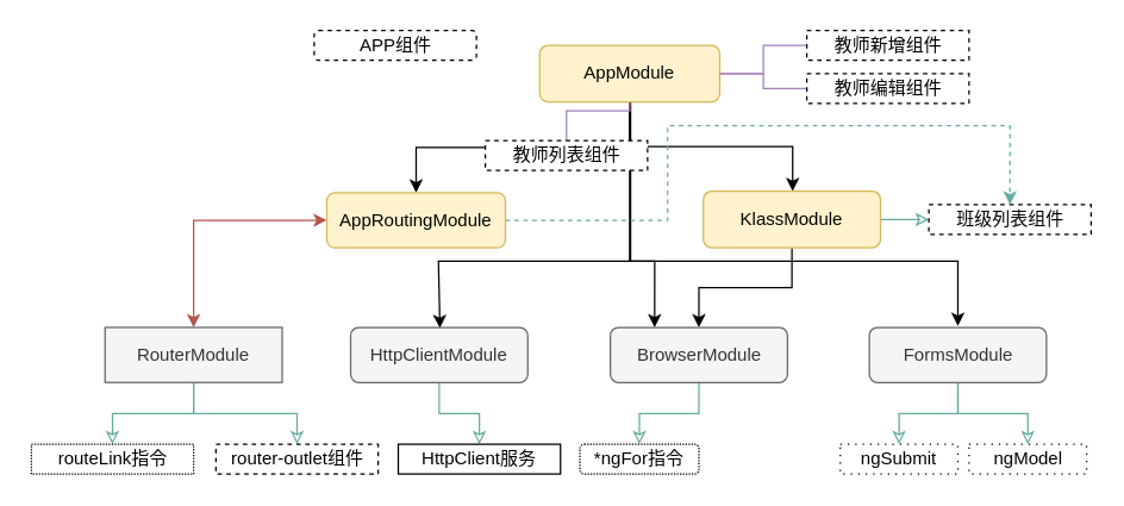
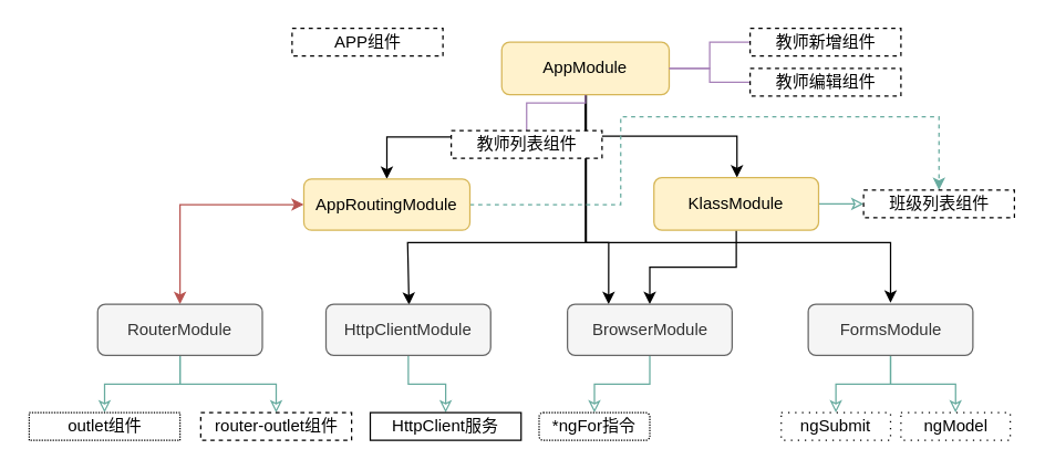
  <mxCell id="0" />
  <mxCell id="1" parent="0" />
  <mxCell id="2" style="edgeStyle=orthogonalEdgeStyle;rounded=0;orthogonalLoop=1;jettySize=auto;html=1;exitX=0.5;exitY=1;exitDx=0;exitDy=0;" edge="1" parent="1" source="8" target="10"><mxGeometry relative="1" as="geometry" /></mxCell>
  <mxCell id="3" style="edgeStyle=orthogonalEdgeStyle;rounded=0;orthogonalLoop=1;jettySize=auto;html=1;exitX=0.5;exitY=1;exitDx=0;exitDy=0;" edge="1" parent="1" source="8" target="13"><mxGeometry relative="1" as="geometry"><Array as="points"><mxPoint x="423" y="98" /><mxPoint x="532" y="98" /></Array></mxGeometry></mxCell>
  <mxCell id="4" style="edgeStyle=orthogonalEdgeStyle;rounded=0;orthogonalLoop=1;jettySize=auto;html=1;entryX=0.5;entryY=0;entryDx=0;entryDy=0;" edge="1" parent="1"><mxGeometry relative="1" as="geometry"><mxPoint x="423" y="68" as="sourcePoint" /><mxPoint x="295" y="220" as="targetPoint" /><Array as="points"><mxPoint x="423" y="175" /><mxPoint x="294" y="175" /></Array></mxGeometry></mxCell>
  <mxCell id="5" style="edgeStyle=orthogonalEdgeStyle;rounded=0;orthogonalLoop=1;jettySize=auto;html=1;exitX=0.5;exitY=1;exitDx=0;exitDy=0;" edge="1" parent="1"><mxGeometry relative="1" as="geometry"><mxPoint x="423" y="67" as="sourcePoint" /><mxPoint x="643" y="218.5" as="targetPoint" /><Array as="points"><mxPoint x="423" y="175" /><mxPoint x="643" y="175" /></Array></mxGeometry></mxCell>
  <mxCell id="6" style="edgeStyle=orthogonalEdgeStyle;rounded=0;orthogonalLoop=1;jettySize=auto;html=1;entryX=0.25;entryY=0;entryDx=0;entryDy=0;" edge="1" parent="1" source="8" target="18"><mxGeometry relative="1" as="geometry"><Array as="points"><mxPoint x="423" y="175" /><mxPoint x="439" y="175" /></Array></mxGeometry></mxCell>
  <mxCell id="7" style="edgeStyle=orthogonalEdgeStyle;rounded=0;orthogonalLoop=1;jettySize=auto;html=1;entryX=0.5;entryY=0;entryDx=0;entryDy=0;endArrow=classic;endFill=1;strokeColor=#67AB9F;dashed=1;exitX=1;exitY=0.5;exitDx=0;exitDy=0;" edge="1" parent="1" source="10" target="24"><mxGeometry relative="1" as="geometry"><Array as="points"><mxPoint x="448" y="148" /><mxPoint x="448" y="84" /><mxPoint x="678" y="84" /></Array></mxGeometry></mxCell>
  <mxCell id="8" value="AppModule" style="rounded=1;whiteSpace=wrap;html=1;fillColor=#fff2cc;strokeColor=#d6b656;" vertex="1" parent="1"><mxGeometry x="362" y="30" width="121" height="38" as="geometry" /></mxCell>
  <mxCell id="9" style="edgeStyle=orthogonalEdgeStyle;rounded=0;orthogonalLoop=1;jettySize=auto;html=1;startArrow=classic;startFill=1;fillColor=#f8cecc;strokeColor=#b85450;" edge="1" parent="1" source="10" target="16"><mxGeometry relative="1" as="geometry" /></mxCell>
  <mxCell id="10" value="AppRoutingModule" style="rounded=1;whiteSpace=wrap;html=1;fillColor=#fff2cc;strokeColor=#d6b656;" vertex="1" parent="1"><mxGeometry x="219" y="129" width="120" height="37" as="geometry" /></mxCell>
  <mxCell id="11" style="edgeStyle=orthogonalEdgeStyle;rounded=0;orthogonalLoop=1;jettySize=auto;html=1;entryX=0.5;entryY=0;entryDx=0;entryDy=0;exitX=0.5;exitY=1;exitDx=0;exitDy=0;" edge="1" parent="1" source="13" target="18"><mxGeometry relative="1" as="geometry" /></mxCell>
  <mxCell id="12" style="edgeStyle=orthogonalEdgeStyle;rounded=0;orthogonalLoop=1;jettySize=auto;html=1;entryX=0;entryY=0.5;entryDx=0;entryDy=0;endArrow=classic;endFill=0;strokeColor=#67AB9F;" edge="1" parent="1" source="13" target="24"><mxGeometry relative="1" as="geometry" /></mxCell>
  <mxCell id="13" value="KlassModule" style="rounded=1;whiteSpace=wrap;html=1;fillColor=#fff2cc;strokeColor=#d6b656;" vertex="1" parent="1"><mxGeometry x="472" y="128" width="119" height="38" as="geometry" /></mxCell>
  <mxCell id="14" style="edgeStyle=orthogonalEdgeStyle;rounded=0;orthogonalLoop=1;jettySize=auto;html=1;entryX=0.5;entryY=0;entryDx=0;entryDy=0;endArrow=classic;endFill=0;strokeColor=#67AB9F;" edge="1" parent="1" source="16" target="32"><mxGeometry relative="1" as="geometry" /></mxCell>
  <mxCell id="15" style="edgeStyle=orthogonalEdgeStyle;rounded=0;orthogonalLoop=1;jettySize=auto;html=1;entryX=0.5;entryY=0;entryDx=0;entryDy=0;endArrow=classic;endFill=0;strokeColor=#67AB9F;" edge="1" parent="1" source="16" target="33"><mxGeometry relative="1" as="geometry" /></mxCell>
- <mxCell id="16" value="RouterModule" style="whiteSpace=wrap;html=1;fillColor=#f5f5f5;strokeColor=#666666;fontColor=#333333;rounded=0;" vertex="1" parent="1"><mxGeometry x="70" y="219.5" width="119" height="37" as="geometry" /></mxCell>
+ <mxCell id="16" value="RouterModule" style="rounded=1;whiteSpace=wrap;html=1;fillColor=#f5f5f5;strokeColor=#666666;fontColor=#333333;" vertex="1" parent="1"><mxGeometry x="70" y="219.5" width="119" height="37" as="geometry" /></mxCell>
  <mxCell id="17" style="edgeStyle=orthogonalEdgeStyle;rounded=0;orthogonalLoop=1;jettySize=auto;html=1;endArrow=classic;endFill=0;strokeColor=#67AB9F;" edge="1" parent="1" source="18" target="35"><mxGeometry relative="1" as="geometry" /></mxCell>
  <mxCell id="18" value="BrowserModule" style="rounded=1;whiteSpace=wrap;html=1;fillColor=#f5f5f5;strokeColor=#666666;fontColor=#333333;" vertex="1" parent="1"><mxGeometry x="409.5" y="219.5" width="119" height="37" as="geometry" /></mxCell>
  <mxCell id="19" style="edgeStyle=orthogonalEdgeStyle;rounded=0;orthogonalLoop=1;jettySize=auto;html=1;endArrow=classic;endFill=0;strokeColor=#67AB9F;" edge="1" parent="1" source="20" target="34"><mxGeometry relative="1" as="geometry" /></mxCell>
  <mxCell id="20" value="HttpClientModule" style="rounded=1;whiteSpace=wrap;html=1;fillColor=#f5f5f5;strokeColor=#666666;fontColor=#333333;" vertex="1" parent="1"><mxGeometry x="235" y="219.5" width="119" height="37" as="geometry" /></mxCell>
  <mxCell id="21" style="edgeStyle=orthogonalEdgeStyle;rounded=0;orthogonalLoop=1;jettySize=auto;html=1;entryX=0.5;entryY=0;entryDx=0;entryDy=0;endArrow=classic;endFill=0;strokeColor=#67AB9F;" edge="1" parent="1" source="23" target="36"><mxGeometry relative="1" as="geometry" /></mxCell>
  <mxCell id="22" style="edgeStyle=orthogonalEdgeStyle;rounded=0;orthogonalLoop=1;jettySize=auto;html=1;entryX=0.5;entryY=0;entryDx=0;entryDy=0;endArrow=classic;endFill=0;strokeColor=#67AB9F;" edge="1" parent="1" source="23" target="37"><mxGeometry relative="1" as="geometry" /></mxCell>
  <mxCell id="23" value="FormsModule" style="rounded=1;whiteSpace=wrap;html=1;fillColor=#f5f5f5;strokeColor=#666666;fontColor=#333333;" vertex="1" parent="1"><mxGeometry x="583.5" y="219.5" width="119" height="37" as="geometry" /></mxCell>
  <mxCell id="24" value="班级列表组件" style="rounded=0;whiteSpace=wrap;html=1;dashed=1;" vertex="1" parent="1"><mxGeometry x="623.5" y="137" width="109" height="20" as="geometry" /></mxCell>
  <mxCell id="25" style="edgeStyle=orthogonalEdgeStyle;rounded=0;orthogonalLoop=1;jettySize=auto;html=1;entryX=1;entryY=0.5;entryDx=0;entryDy=0;endArrow=none;endFill=0;strokeColor=#A680B8;" edge="1" parent="1" source="26" target="8"><mxGeometry relative="1" as="geometry" /></mxCell>
  <mxCell id="26" value="教师新增组件" style="rounded=0;whiteSpace=wrap;html=1;dashed=1;" vertex="1" parent="1"><mxGeometry x="541.5" y="20" width="109" height="20" as="geometry" /></mxCell>
  <mxCell id="27" style="edgeStyle=orthogonalEdgeStyle;rounded=0;orthogonalLoop=1;jettySize=auto;html=1;endArrow=none;endFill=0;strokeColor=#A680B8;" edge="1" parent="1" source="28" target="8"><mxGeometry relative="1" as="geometry" /></mxCell>
  <mxCell id="28" value="教师列表组件" style="rounded=0;whiteSpace=wrap;html=1;dashed=1;" vertex="1" parent="1"><mxGeometry x="325.5" y="94" width="109" height="20" as="geometry" /></mxCell>
- <mxCell id="29" value="APP组件" style="whiteSpace=wrap;html=1;dashed=1;rounded=1;" vertex="1" parent="1"><mxGeometry x="210.5" y="20" width="109" height="20" as="geometry" /></mxCell>
+ <mxCell id="29" value="APP组件" style="rounded=0;whiteSpace=wrap;html=1;dashed=1;" vertex="1" parent="1"><mxGeometry x="210.5" y="20" width="109" height="20" as="geometry" /></mxCell>
  <mxCell id="30" style="edgeStyle=orthogonalEdgeStyle;rounded=0;orthogonalLoop=1;jettySize=auto;html=1;entryX=1;entryY=0.5;entryDx=0;entryDy=0;endArrow=none;endFill=0;strokeColor=#A680B8;" edge="1" parent="1" source="31" target="8"><mxGeometry relative="1" as="geometry" /></mxCell>
  <mxCell id="31" value="教师编辑组件" style="rounded=0;whiteSpace=wrap;html=1;dashed=1;" vertex="1" parent="1"><mxGeometry x="541.5" y="49" width="109" height="20" as="geometry" /></mxCell>
- <mxCell id="32" value="routeLink指令" style="rounded=0;whiteSpace=wrap;html=1;dashed=1;dashPattern=1 1;" vertex="1" parent="1"><mxGeometry x="20.5" y="298" width="109" height="20" as="geometry" /></mxCell>
+ <mxCell id="32" value="outlet组件" style="rounded=0;whiteSpace=wrap;html=1;dashed=1;dashPattern=1 1;" vertex="1" parent="1"><mxGeometry x="20.5" y="298" width="109" height="20" as="geometry" /></mxCell>
  <mxCell id="33" value="router-outlet组件" style="rounded=0;whiteSpace=wrap;html=1;dashed=1;" vertex="1" parent="1"><mxGeometry x="144.5" y="298" width="109" height="20" as="geometry" /></mxCell>
  <mxCell id="34" value="HttpClient服务" style="rounded=0;whiteSpace=wrap;html=1;" vertex="1" parent="1"><mxGeometry x="267" y="298" width="109" height="20" as="geometry" /></mxCell>
  <mxCell id="35" value="*ngFor指令" style="whiteSpace=wrap;html=1;dashed=1;dashPattern=1 1;rounded=1;" vertex="1" parent="1"><mxGeometry x="389" y="298" width="80" height="20" as="geometry" /></mxCell>
  <mxCell id="36" value="ngSubmit" style="rounded=0;whiteSpace=wrap;html=1;dashed=1;dashPattern=1 4;" vertex="1" parent="1"><mxGeometry x="564" y="298" width="79" height="20" as="geometry" /></mxCell>
  <mxCell id="37" value="ngModel" style="rounded=0;whiteSpace=wrap;html=1;dashed=1;dashPattern=1 4;" vertex="1" parent="1"><mxGeometry x="650.5" y="298" width="79" height="20" as="geometry" /></mxCell>
